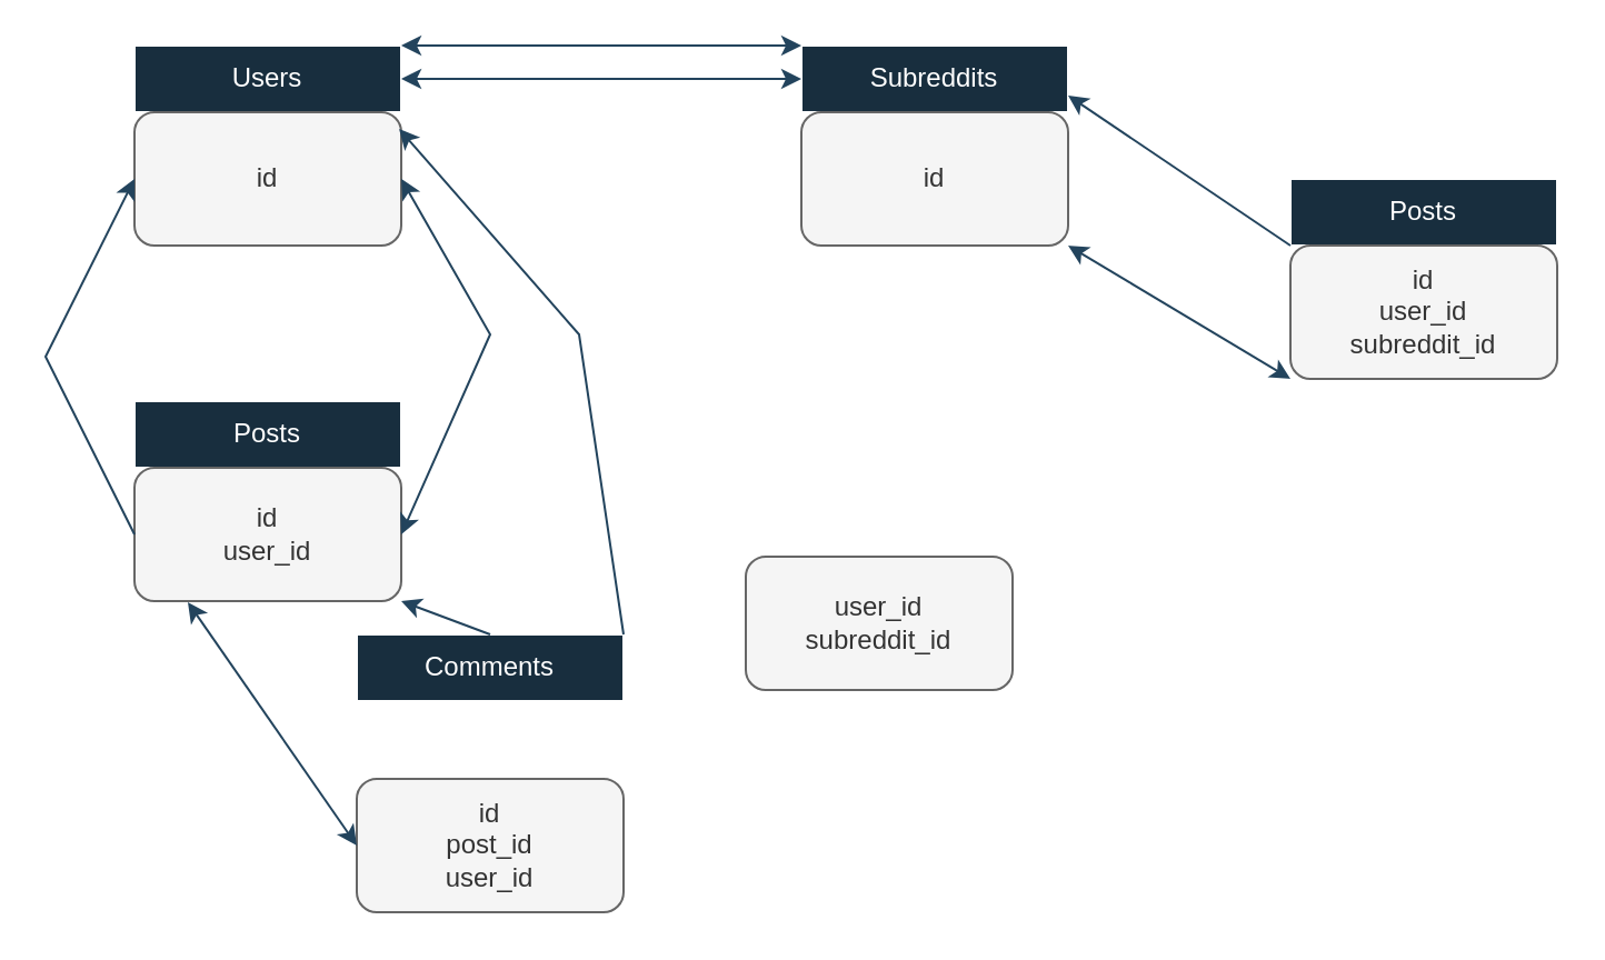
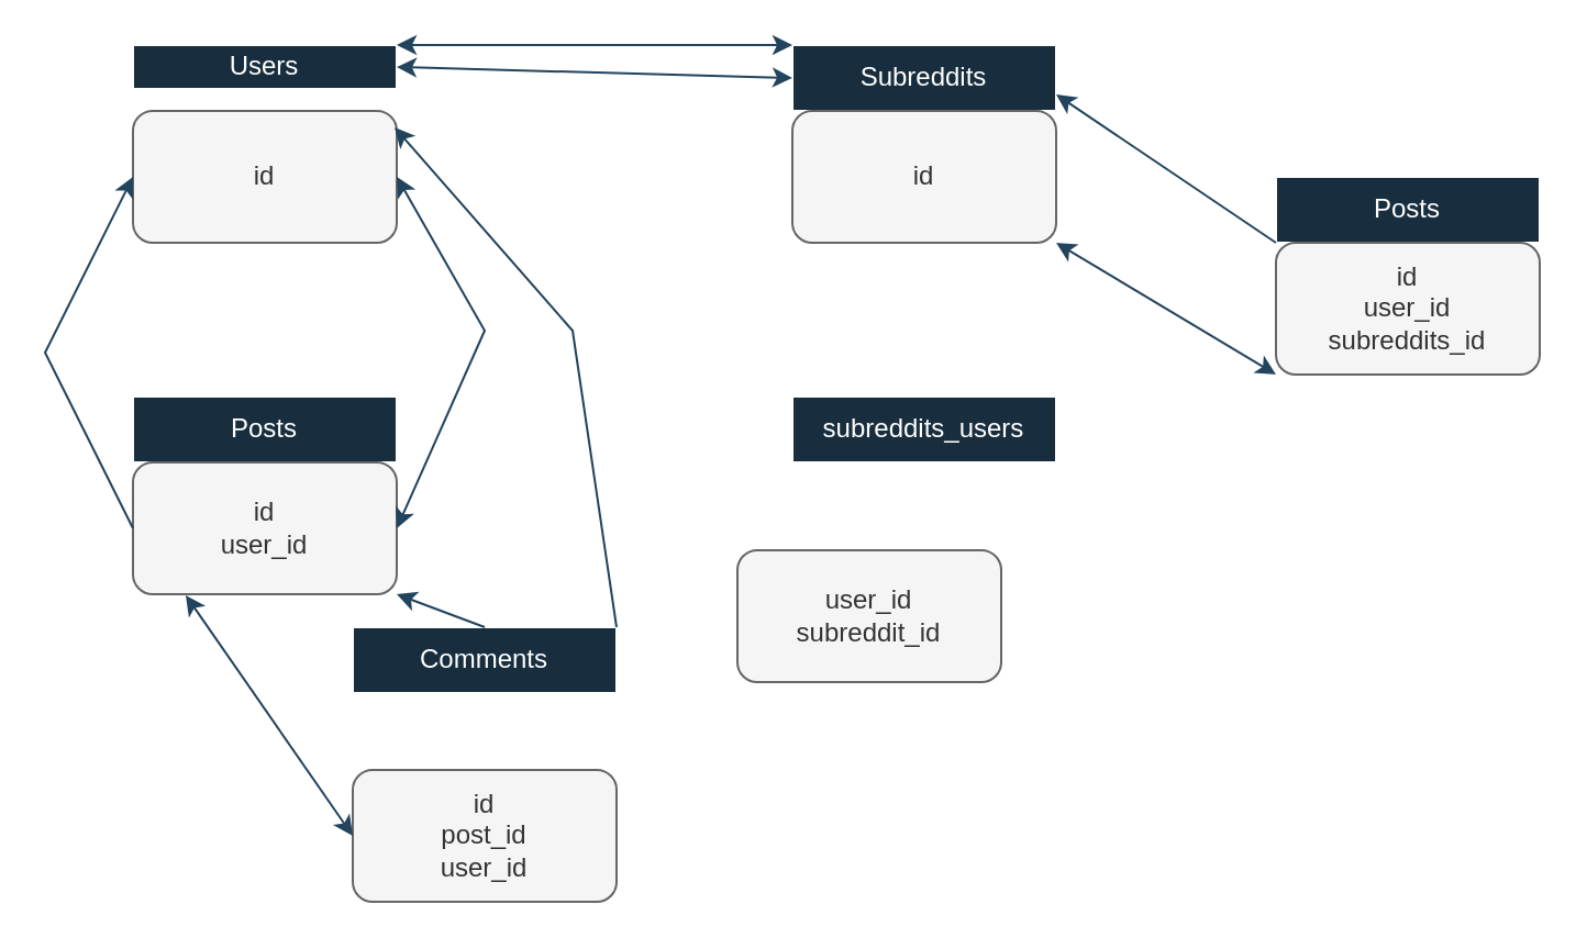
  <mxCell id="0" />
  <mxCell id="1" parent="0" />
- <mxCell id="2" value="Users" style="rounded=0;whiteSpace=wrap;html=1;labelBackgroundColor=none;fillColor=#182E3E;strokeColor=#FFFFFF;fontColor=#FFFFFF;" vertex="1" parent="1"><mxGeometry x="60" y="20" width="120" height="30" as="geometry" /></mxCell>
+ <mxCell id="2" value="Users" style="rounded=0;whiteSpace=wrap;html=1;labelBackgroundColor=none;fillColor=#182E3E;strokeColor=#FFFFFF;fontColor=#FFFFFF;" vertex="1" parent="1"><mxGeometry x="60" y="20" width="120" height="20" as="geometry" /></mxCell>
  <mxCell id="3" value="Posts" style="rounded=0;whiteSpace=wrap;html=1;labelBackgroundColor=none;fillColor=#182E3E;strokeColor=#FFFFFF;fontColor=#FFFFFF;" vertex="1" parent="1"><mxGeometry x="60" y="180" width="120" height="30" as="geometry" /></mxCell>
  <mxCell id="4" value="Comments" style="rounded=0;whiteSpace=wrap;html=1;labelBackgroundColor=none;fillColor=#182E3E;strokeColor=#FFFFFF;fontColor=#FFFFFF;" vertex="1" parent="1"><mxGeometry x="160" y="285" width="120" height="30" as="geometry" /></mxCell>
+ <mxCell id="5" value="subreddits_users" style="rounded=0;whiteSpace=wrap;html=1;labelBackgroundColor=none;fillColor=#182E3E;strokeColor=#FFFFFF;fontColor=#FFFFFF;" vertex="1" parent="1"><mxGeometry x="360" y="180" width="120" height="30" as="geometry" /></mxCell>
  <mxCell id="6" value="Subreddits" style="rounded=0;whiteSpace=wrap;html=1;labelBackgroundColor=none;fillColor=#182E3E;strokeColor=#FFFFFF;fontColor=#FFFFFF;" vertex="1" parent="1"><mxGeometry x="360" y="20" width="120" height="30" as="geometry" /></mxCell>
  <mxCell id="7" value="id" style="rounded=1;whiteSpace=wrap;html=1;fillColor=#f5f5f5;fontColor=#333333;strokeColor=#666666;" vertex="1" parent="1"><mxGeometry x="60" y="50" width="120" height="60" as="geometry" /></mxCell>
  <mxCell id="8" value="id&lt;br&gt;user_id" style="rounded=1;whiteSpace=wrap;html=1;strokeColor=#666666;fontColor=#333333;fillColor=#f5f5f5;" vertex="1" parent="1"><mxGeometry x="60" y="210" width="120" height="60" as="geometry" /></mxCell>
  <mxCell id="9" value="id&lt;br&gt;post_id&lt;br&gt;user_id" style="rounded=1;whiteSpace=wrap;html=1;strokeColor=#666666;fontColor=#333333;fillColor=#f5f5f5;" vertex="1" parent="1"><mxGeometry x="160" y="350" width="120" height="60" as="geometry" /></mxCell>
  <mxCell id="10" value="id" style="rounded=1;whiteSpace=wrap;html=1;strokeColor=#666666;fontColor=#333333;fillColor=#f5f5f5;" vertex="1" parent="1"><mxGeometry x="360" y="50" width="120" height="60" as="geometry" /></mxCell>
  <mxCell id="11" value="user_id&lt;br&gt;subreddit_id" style="rounded=1;whiteSpace=wrap;html=1;strokeColor=#666666;fontColor=#333333;fillColor=#f5f5f5;" vertex="1" parent="1"><mxGeometry x="335" y="250" width="120" height="60" as="geometry" /></mxCell>
  <mxCell id="12" value="Posts" style="rounded=0;whiteSpace=wrap;html=1;labelBackgroundColor=none;fillColor=#182E3E;strokeColor=#FFFFFF;fontColor=#FFFFFF;" vertex="1" parent="1"><mxGeometry x="580" y="80" width="120" height="30" as="geometry" /></mxCell>
- <mxCell id="13" value="id&lt;br&gt;user_id&lt;br&gt;subreddit_id" style="rounded=1;whiteSpace=wrap;html=1;strokeColor=#666666;fontColor=#333333;fillColor=#f5f5f5;" vertex="1" parent="1"><mxGeometry x="580" y="110" width="120" height="60" as="geometry" /></mxCell>
+ <mxCell id="13" value="id&lt;br&gt;user_id&lt;br&gt;subreddits_id" style="rounded=1;whiteSpace=wrap;html=1;strokeColor=#666666;fontColor=#333333;fillColor=#f5f5f5;" vertex="1" parent="1"><mxGeometry x="580" y="110" width="120" height="60" as="geometry" /></mxCell>
  <mxCell id="14" value="" style="endArrow=classic;startArrow=classic;html=1;rounded=0;strokeColor=#23445D;entryX=1;entryY=0.5;entryDx=0;entryDy=0;exitX=1;exitY=0.5;exitDx=0;exitDy=0;" edge="1" parent="1" source="8" target="7"><mxGeometry width="50" height="50" relative="1" as="geometry"><mxPoint x="190" y="230" as="sourcePoint" /><mxPoint x="190" y="80" as="targetPoint" /><Array as="points"><mxPoint x="220" y="150" /></Array></mxGeometry></mxCell>
  <mxCell id="15" value="" style="endArrow=classic;html=1;rounded=0;strokeColor=#23445D;exitX=0;exitY=0.5;exitDx=0;exitDy=0;entryX=0;entryY=0.5;entryDx=0;entryDy=0;" edge="1" parent="1" source="8" target="7"><mxGeometry width="50" height="50" relative="1" as="geometry"><mxPoint x="50" y="230" as="sourcePoint" /><mxPoint x="50" y="80" as="targetPoint" /><Array as="points"><mxPoint x="20" y="160" /></Array></mxGeometry></mxCell>
  <mxCell id="16" value="" style="endArrow=classic;startArrow=classic;html=1;rounded=0;strokeColor=#23445D;exitX=0;exitY=0.5;exitDx=0;exitDy=0;entryX=0.2;entryY=1.008;entryDx=0;entryDy=0;entryPerimeter=0;" edge="1" parent="1" source="9" target="8"><mxGeometry width="50" height="50" relative="1" as="geometry"><mxPoint x="150" y="380" as="sourcePoint" /><mxPoint x="70" y="280" as="targetPoint" /></mxGeometry></mxCell>
  <mxCell id="17" value="" style="endArrow=classic;html=1;rounded=0;strokeColor=#23445D;exitX=0.5;exitY=0;exitDx=0;exitDy=0;entryX=1;entryY=1;entryDx=0;entryDy=0;" edge="1" parent="1" source="4" target="8"><mxGeometry width="50" height="50" relative="1" as="geometry"><mxPoint x="220" y="310" as="sourcePoint" /><mxPoint x="170" y="280" as="targetPoint" /></mxGeometry></mxCell>
  <mxCell id="18" value="" style="endArrow=classic;html=1;rounded=0;strokeColor=#23445D;exitX=1;exitY=0;exitDx=0;exitDy=0;entryX=0.992;entryY=0.125;entryDx=0;entryDy=0;entryPerimeter=0;" edge="1" parent="1" source="4" target="7"><mxGeometry width="50" height="50" relative="1" as="geometry"><mxPoint x="400" y="290" as="sourcePoint" /><mxPoint x="260" y="130" as="targetPoint" /><Array as="points"><mxPoint x="260" y="150" /></Array></mxGeometry></mxCell>
  <mxCell id="19" value="" style="endArrow=classic;startArrow=classic;html=1;rounded=0;strokeColor=#23445D;entryX=0;entryY=0;entryDx=0;entryDy=0;exitX=1;exitY=0;exitDx=0;exitDy=0;" edge="1" parent="1" source="2" target="6"><mxGeometry width="50" height="50" relative="1" as="geometry"><mxPoint x="210" y="20" as="sourcePoint" /><mxPoint x="450" y="240" as="targetPoint" /></mxGeometry></mxCell>
  <mxCell id="20" value="" style="endArrow=classic;startArrow=classic;html=1;rounded=0;strokeColor=#23445D;entryX=0;entryY=0.5;entryDx=0;entryDy=0;exitX=1;exitY=0.5;exitDx=0;exitDy=0;" edge="1" parent="1" source="2" target="6"><mxGeometry width="50" height="50" relative="1" as="geometry"><mxPoint x="190" y="30" as="sourcePoint" /><mxPoint x="370" y="30" as="targetPoint" /></mxGeometry></mxCell>
  <mxCell id="21" value="" style="endArrow=classic;html=1;rounded=0;strokeColor=#23445D;exitX=0;exitY=1;exitDx=0;exitDy=0;entryX=1;entryY=0.75;entryDx=0;entryDy=0;" edge="1" parent="1" source="12" target="6"><mxGeometry width="50" height="50" relative="1" as="geometry"><mxPoint x="400" y="290" as="sourcePoint" /><mxPoint x="460" y="130" as="targetPoint" /></mxGeometry></mxCell>
  <mxCell id="22" value="" style="endArrow=classic;startArrow=classic;html=1;rounded=0;strokeColor=#23445D;exitX=1;exitY=1;exitDx=0;exitDy=0;entryX=0;entryY=1;entryDx=0;entryDy=0;" edge="1" parent="1" source="10" target="13"><mxGeometry width="50" height="50" relative="1" as="geometry"><mxPoint x="400" y="290" as="sourcePoint" /><mxPoint x="450" y="240" as="targetPoint" /></mxGeometry></mxCell>
